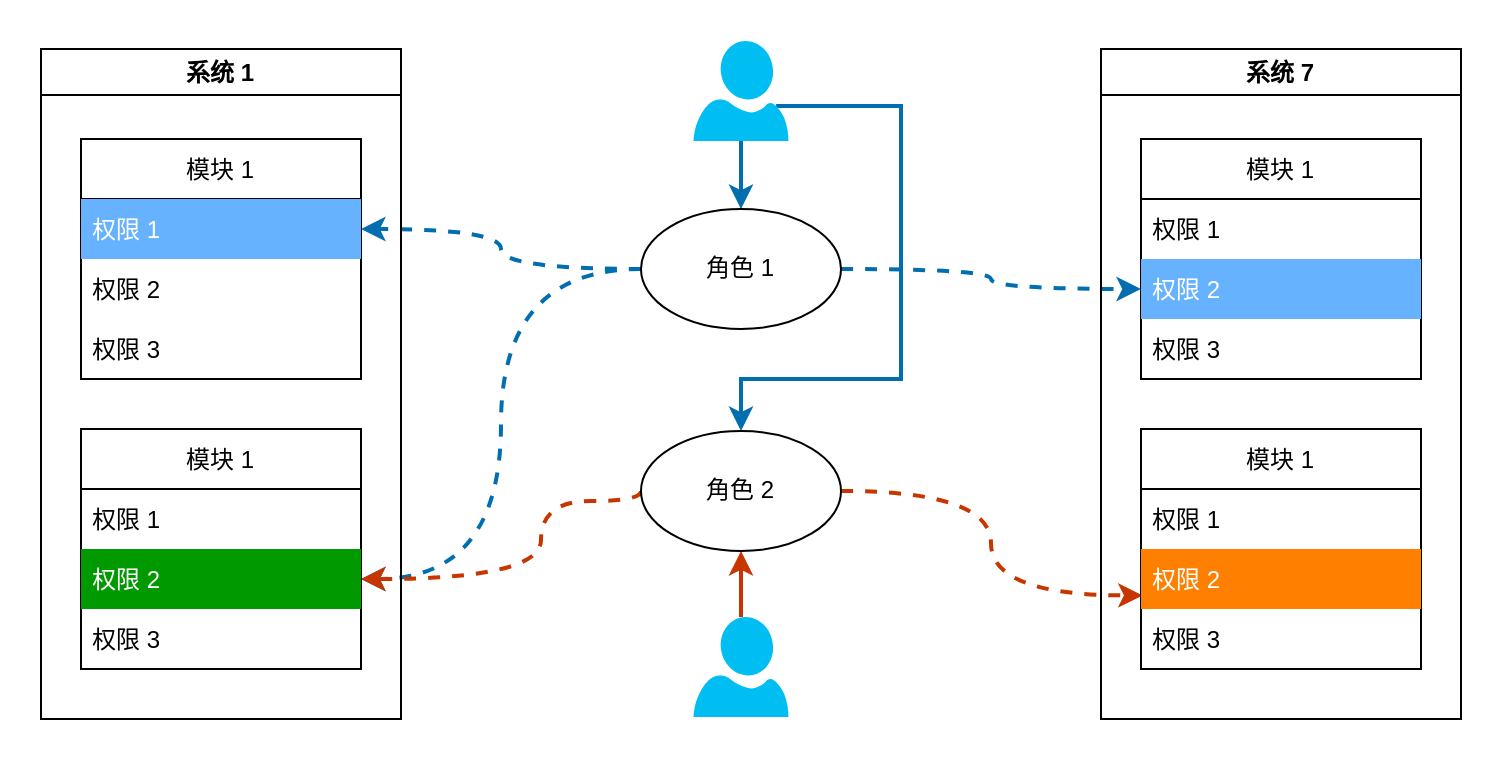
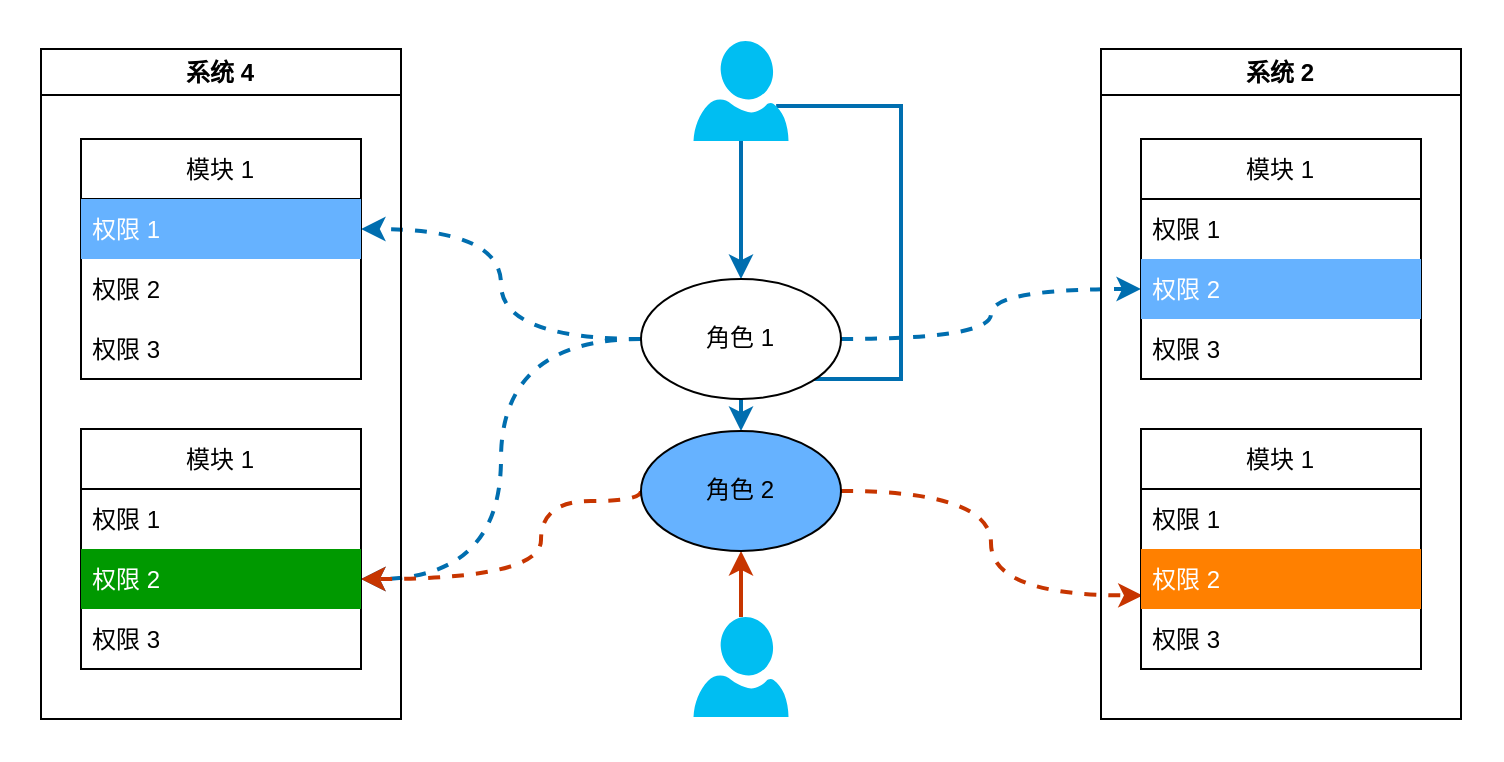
  <mxCell id="0" />
  <mxCell id="1" parent="0" />
  <mxCell id="2" style="edgeStyle=none;rounded=0;orthogonalLoop=1;jettySize=auto;html=1;exitX=0.5;exitY=1;exitDx=0;exitDy=0;exitPerimeter=0;entryX=0.5;entryY=0;entryDx=0;entryDy=0;strokeWidth=2;fillColor=#1ba1e2;strokeColor=#006EAF;" edge="1" parent="1" source="4" target="10"><mxGeometry relative="1" as="geometry" /></mxCell>
  <mxCell id="3" style="edgeStyle=orthogonalEdgeStyle;rounded=0;orthogonalLoop=1;jettySize=auto;html=1;exitX=0.87;exitY=0.65;exitDx=0;exitDy=0;exitPerimeter=0;entryX=0.5;entryY=0;entryDx=0;entryDy=0;strokeColor=#006EAF;strokeWidth=2;fillColor=#1ba1e2;" edge="1" parent="1" source="4" target="13"><mxGeometry relative="1" as="geometry"><Array as="points"><mxPoint x="450" y="53" /><mxPoint x="450" y="189" /><mxPoint x="370" y="189" /></Array></mxGeometry></mxCell>
  <mxCell id="4" value="" style="verticalLabelPosition=bottom;html=1;verticalAlign=top;align=center;strokeColor=none;fillColor=#00BEF2;shape=mxgraph.azure.user;" vertex="1" parent="1"><mxGeometry x="346.25" y="20" width="47.5" height="50" as="geometry" /></mxCell>
  <mxCell id="5" style="edgeStyle=none;rounded=0;orthogonalLoop=1;jettySize=auto;html=1;entryX=0.5;entryY=1;entryDx=0;entryDy=0;fillColor=#fa6800;strokeColor=#C73500;strokeWidth=2;exitX=0.5;exitY=0;exitDx=0;exitDy=0;exitPerimeter=0;" edge="1" parent="1" source="6" target="13"><mxGeometry relative="1" as="geometry"><mxPoint x="360" y="329" as="sourcePoint" /></mxGeometry></mxCell>
  <mxCell id="6" value="" style="verticalLabelPosition=bottom;html=1;verticalAlign=top;align=center;strokeColor=none;fillColor=#00BEF2;shape=mxgraph.azure.user;" vertex="1" parent="1"><mxGeometry x="346.25" y="308" width="47.5" height="50" as="geometry" /></mxCell>
  <mxCell id="7" style="edgeStyle=orthogonalEdgeStyle;curved=1;rounded=0;orthogonalLoop=1;jettySize=auto;html=1;exitX=0;exitY=0.5;exitDx=0;exitDy=0;strokeColor=#006EAF;strokeWidth=2;fillColor=#1ba1e2;dashed=1;" edge="1" parent="1" source="10" target="16"><mxGeometry relative="1" as="geometry" /></mxCell>
  <mxCell id="8" style="edgeStyle=orthogonalEdgeStyle;curved=1;rounded=0;orthogonalLoop=1;jettySize=auto;html=1;exitX=0;exitY=0.5;exitDx=0;exitDy=0;entryX=1;entryY=0.5;entryDx=0;entryDy=0;strokeColor=#006EAF;strokeWidth=2;fillColor=#1ba1e2;dashed=1;" edge="1" parent="1" source="10" target="21"><mxGeometry relative="1" as="geometry" /></mxCell>
  <mxCell id="9" style="edgeStyle=orthogonalEdgeStyle;curved=1;rounded=0;orthogonalLoop=1;jettySize=auto;html=1;exitX=1;exitY=0.5;exitDx=0;exitDy=0;entryX=0;entryY=0.5;entryDx=0;entryDy=0;strokeColor=#006EAF;strokeWidth=2;fillColor=#1ba1e2;dashed=1;" edge="1" parent="1" source="10" target="26"><mxGeometry relative="1" as="geometry" /></mxCell>
- <mxCell id="10" value="角色 1" style="ellipse;whiteSpace=wrap;html=1;" vertex="1" parent="1"><mxGeometry x="320" y="104" width="100" height="60" as="geometry" /></mxCell>
+ <mxCell id="10" value="角色 1" style="ellipse;whiteSpace=wrap;html=1;" vertex="1" parent="1"><mxGeometry x="320" y="139" width="100" height="60" as="geometry" /></mxCell>
  <mxCell id="11" style="edgeStyle=orthogonalEdgeStyle;curved=1;rounded=0;orthogonalLoop=1;jettySize=auto;html=1;exitX=1;exitY=0.5;exitDx=0;exitDy=0;entryX=0.006;entryY=0.773;entryDx=0;entryDy=0;entryPerimeter=0;strokeColor=#C73500;strokeWidth=2;fillColor=#fa6800;dashed=1;" edge="1" parent="1" source="13" target="30"><mxGeometry relative="1" as="geometry" /></mxCell>
  <mxCell id="12" style="edgeStyle=orthogonalEdgeStyle;curved=1;rounded=0;orthogonalLoop=1;jettySize=auto;html=1;exitX=0;exitY=0.5;exitDx=0;exitDy=0;entryX=1;entryY=0.5;entryDx=0;entryDy=0;dashed=1;strokeColor=#C73500;strokeWidth=2;fillColor=#fa6800;" edge="1" parent="1" source="13" target="21"><mxGeometry relative="1" as="geometry"><Array as="points"><mxPoint x="320" y="250" /><mxPoint x="270" y="250" /><mxPoint x="270" y="289" /></Array></mxGeometry></mxCell>
- <mxCell id="13" value="角色 2" style="ellipse;whiteSpace=wrap;html=1;" vertex="1" parent="1"><mxGeometry x="320" y="215" width="100" height="60" as="geometry" /></mxCell>
- <mxCell id="14" value="系统 1" style="swimlane;" vertex="1" parent="1"><mxGeometry x="20" y="24" width="180" height="335" as="geometry" /></mxCell>
+ <mxCell id="13" value="角色 2" style="ellipse;whiteSpace=wrap;html=1;fillColor=#66b2ff;" vertex="1" parent="1"><mxGeometry x="320" y="215" width="100" height="60" as="geometry" /></mxCell>
+ <mxCell id="14" value="系统 4" style="swimlane;" vertex="1" parent="1"><mxGeometry x="20" y="24" width="180" height="335" as="geometry" /></mxCell>
  <mxCell id="15" value="模块 1" style="swimlane;fontStyle=0;childLayout=stackLayout;horizontal=1;startSize=30;horizontalStack=0;resizeParent=1;resizeParentMax=0;resizeLast=0;collapsible=1;marginBottom=0;" vertex="1" parent="14"><mxGeometry x="20" y="45" width="140" height="120" as="geometry" /></mxCell>
  <mxCell id="16" value="权限 1" style="text;strokeColor=none;fillColor=#66B2FF;align=left;verticalAlign=middle;spacingLeft=4;spacingRight=4;overflow=hidden;points=[[0,0.5],[1,0.5]];portConstraint=eastwest;rotatable=0;fontColor=#FFFFFF;" vertex="1" parent="15"><mxGeometry y="30" width="140" height="30" as="geometry" /></mxCell>
  <mxCell id="17" value="权限 2" style="text;strokeColor=none;fillColor=none;align=left;verticalAlign=middle;spacingLeft=4;spacingRight=4;overflow=hidden;points=[[0,0.5],[1,0.5]];portConstraint=eastwest;rotatable=0;" vertex="1" parent="15"><mxGeometry y="60" width="140" height="30" as="geometry" /></mxCell>
  <mxCell id="18" value="权限 3" style="text;strokeColor=none;fillColor=none;align=left;verticalAlign=middle;spacingLeft=4;spacingRight=4;overflow=hidden;points=[[0,0.5],[1,0.5]];portConstraint=eastwest;rotatable=0;" vertex="1" parent="15"><mxGeometry y="90" width="140" height="30" as="geometry" /></mxCell>
  <mxCell id="19" value="模块 1" style="swimlane;fontStyle=0;childLayout=stackLayout;horizontal=1;startSize=30;horizontalStack=0;resizeParent=1;resizeParentMax=0;resizeLast=0;collapsible=1;marginBottom=0;" vertex="1" parent="14"><mxGeometry x="20" y="190" width="140" height="120" as="geometry" /></mxCell>
  <mxCell id="20" value="权限 1" style="text;strokeColor=none;fillColor=none;align=left;verticalAlign=middle;spacingLeft=4;spacingRight=4;overflow=hidden;points=[[0,0.5],[1,0.5]];portConstraint=eastwest;rotatable=0;" vertex="1" parent="19"><mxGeometry y="30" width="140" height="30" as="geometry" /></mxCell>
  <mxCell id="21" value="权限 2" style="text;strokeColor=none;fillColor=#009900;align=left;verticalAlign=middle;spacingLeft=4;spacingRight=4;overflow=hidden;points=[[0,0.5],[1,0.5]];portConstraint=eastwest;rotatable=0;fontColor=#FFFFFF;" vertex="1" parent="19"><mxGeometry y="60" width="140" height="30" as="geometry" /></mxCell>
  <mxCell id="22" value="权限 3" style="text;strokeColor=none;fillColor=none;align=left;verticalAlign=middle;spacingLeft=4;spacingRight=4;overflow=hidden;points=[[0,0.5],[1,0.5]];portConstraint=eastwest;rotatable=0;" vertex="1" parent="19"><mxGeometry y="90" width="140" height="30" as="geometry" /></mxCell>
- <mxCell id="23" value="系统 7" style="swimlane;" vertex="1" parent="1"><mxGeometry x="550" y="24" width="180" height="335" as="geometry" /></mxCell>
+ <mxCell id="23" value="系统 2" style="swimlane;" vertex="1" parent="1"><mxGeometry x="550" y="24" width="180" height="335" as="geometry" /></mxCell>
  <mxCell id="24" value="模块 1" style="swimlane;fontStyle=0;childLayout=stackLayout;horizontal=1;startSize=30;horizontalStack=0;resizeParent=1;resizeParentMax=0;resizeLast=0;collapsible=1;marginBottom=0;" vertex="1" parent="23"><mxGeometry x="20" y="45" width="140" height="120" as="geometry" /></mxCell>
  <mxCell id="25" value="权限 1" style="text;strokeColor=none;fillColor=none;align=left;verticalAlign=middle;spacingLeft=4;spacingRight=4;overflow=hidden;points=[[0,0.5],[1,0.5]];portConstraint=eastwest;rotatable=0;" vertex="1" parent="24"><mxGeometry y="30" width="140" height="30" as="geometry" /></mxCell>
  <mxCell id="26" value="权限 2" style="text;strokeColor=none;fillColor=#66B2FF;align=left;verticalAlign=middle;spacingLeft=4;spacingRight=4;overflow=hidden;points=[[0,0.5],[1,0.5]];portConstraint=eastwest;rotatable=0;fontColor=#FFFFFF;" vertex="1" parent="24"><mxGeometry y="60" width="140" height="30" as="geometry" /></mxCell>
  <mxCell id="27" value="权限 3" style="text;strokeColor=none;fillColor=none;align=left;verticalAlign=middle;spacingLeft=4;spacingRight=4;overflow=hidden;points=[[0,0.5],[1,0.5]];portConstraint=eastwest;rotatable=0;" vertex="1" parent="24"><mxGeometry y="90" width="140" height="30" as="geometry" /></mxCell>
  <mxCell id="28" value="模块 1" style="swimlane;fontStyle=0;childLayout=stackLayout;horizontal=1;startSize=30;horizontalStack=0;resizeParent=1;resizeParentMax=0;resizeLast=0;collapsible=1;marginBottom=0;" vertex="1" parent="23"><mxGeometry x="20" y="190" width="140" height="120" as="geometry" /></mxCell>
  <mxCell id="29" value="权限 1" style="text;strokeColor=none;fillColor=none;align=left;verticalAlign=middle;spacingLeft=4;spacingRight=4;overflow=hidden;points=[[0,0.5],[1,0.5]];portConstraint=eastwest;rotatable=0;" vertex="1" parent="28"><mxGeometry y="30" width="140" height="30" as="geometry" /></mxCell>
  <mxCell id="30" value="权限 2" style="text;strokeColor=none;fillColor=#FF8000;align=left;verticalAlign=middle;spacingLeft=4;spacingRight=4;overflow=hidden;points=[[0,0.5],[1,0.5]];portConstraint=eastwest;rotatable=0;fontColor=#FFFFFF;" vertex="1" parent="28"><mxGeometry y="60" width="140" height="30" as="geometry" /></mxCell>
  <mxCell id="31" value="权限 3" style="text;strokeColor=none;fillColor=none;align=left;verticalAlign=middle;spacingLeft=4;spacingRight=4;overflow=hidden;points=[[0,0.5],[1,0.5]];portConstraint=eastwest;rotatable=0;" vertex="1" parent="28"><mxGeometry y="90" width="140" height="30" as="geometry" /></mxCell>
